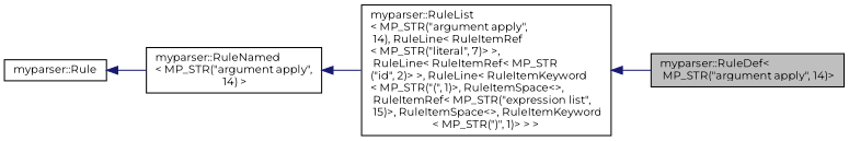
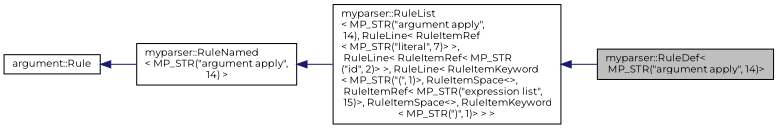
  digraph {
    rankdir=LR
    fontname=Montserrat
    node [color=black fillcolor=white fontname=Montserrat fontsize=10 shape=record style=filled]
    edge [color=midnightblue dir=back fontname=Montserrat fontsize=10 labelfontname=Helvetica labelfontsize=10 style=solid]
    n1 [fillcolor=grey75 fontcolor=black height=0.2 label="myparser::RuleDef\<\l MP_STR(\"argument apply\", 14)\>" width=0.4]
    n2 [height=0.2 label="myparser::RuleList\l\< MP_STR(\"argument apply\",\l 14), RuleLine\< RuleItemRef\l\< MP_STR(\"literal\", 7)\> \>,\l RuleLine\< RuleItemRef\< MP_STR\l(\"id\", 2)\> \>, RuleLine\< RuleItemKeyword\l\< MP_STR(\"(\", 1)\>, RuleItemSpace\<\>,\l RuleItemRef\< MP_STR(\"expression list\",\l 15)\>, RuleItemSpace\<\>, RuleItemKeyword\l\< MP_STR(\")\", 1)\> \> \>" width=0.4]
    n3 [height=0.2 label="myparser::RuleNamed\l\< MP_STR(\"argument apply\",\l 14) \>" width=0.4]
-   n4 [height=0.2 label="myparser::Rule" width=0.4]
+   n4 [height=0.2 label="argument::Rule" width=0.4]
    n2 -> n1
    n3 -> n2
    n4 -> n3
  }
